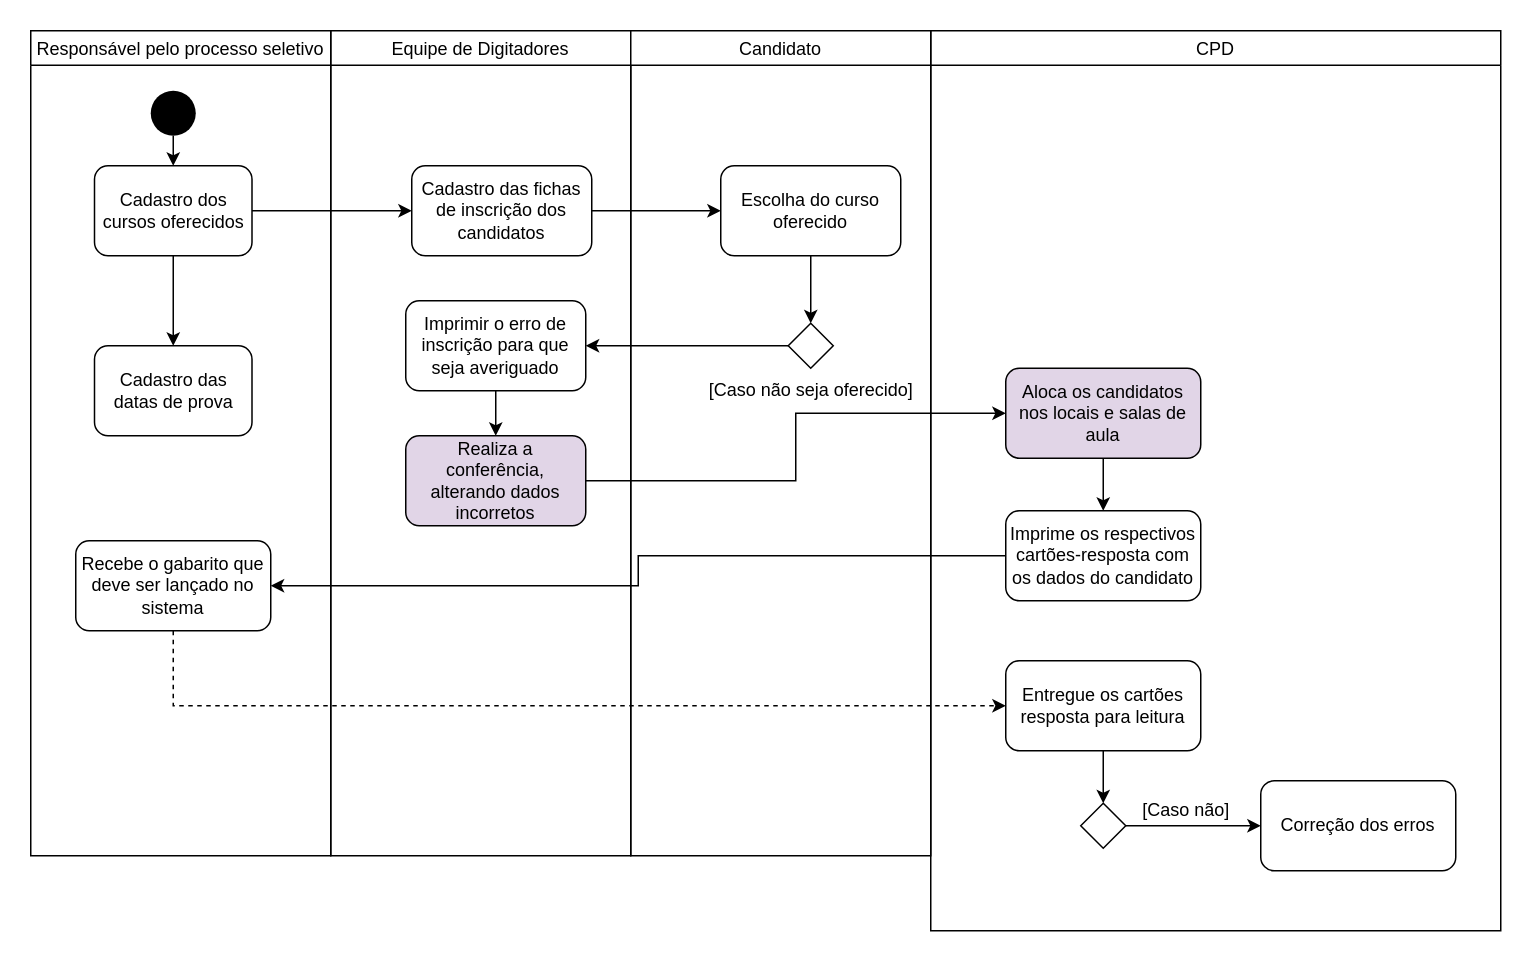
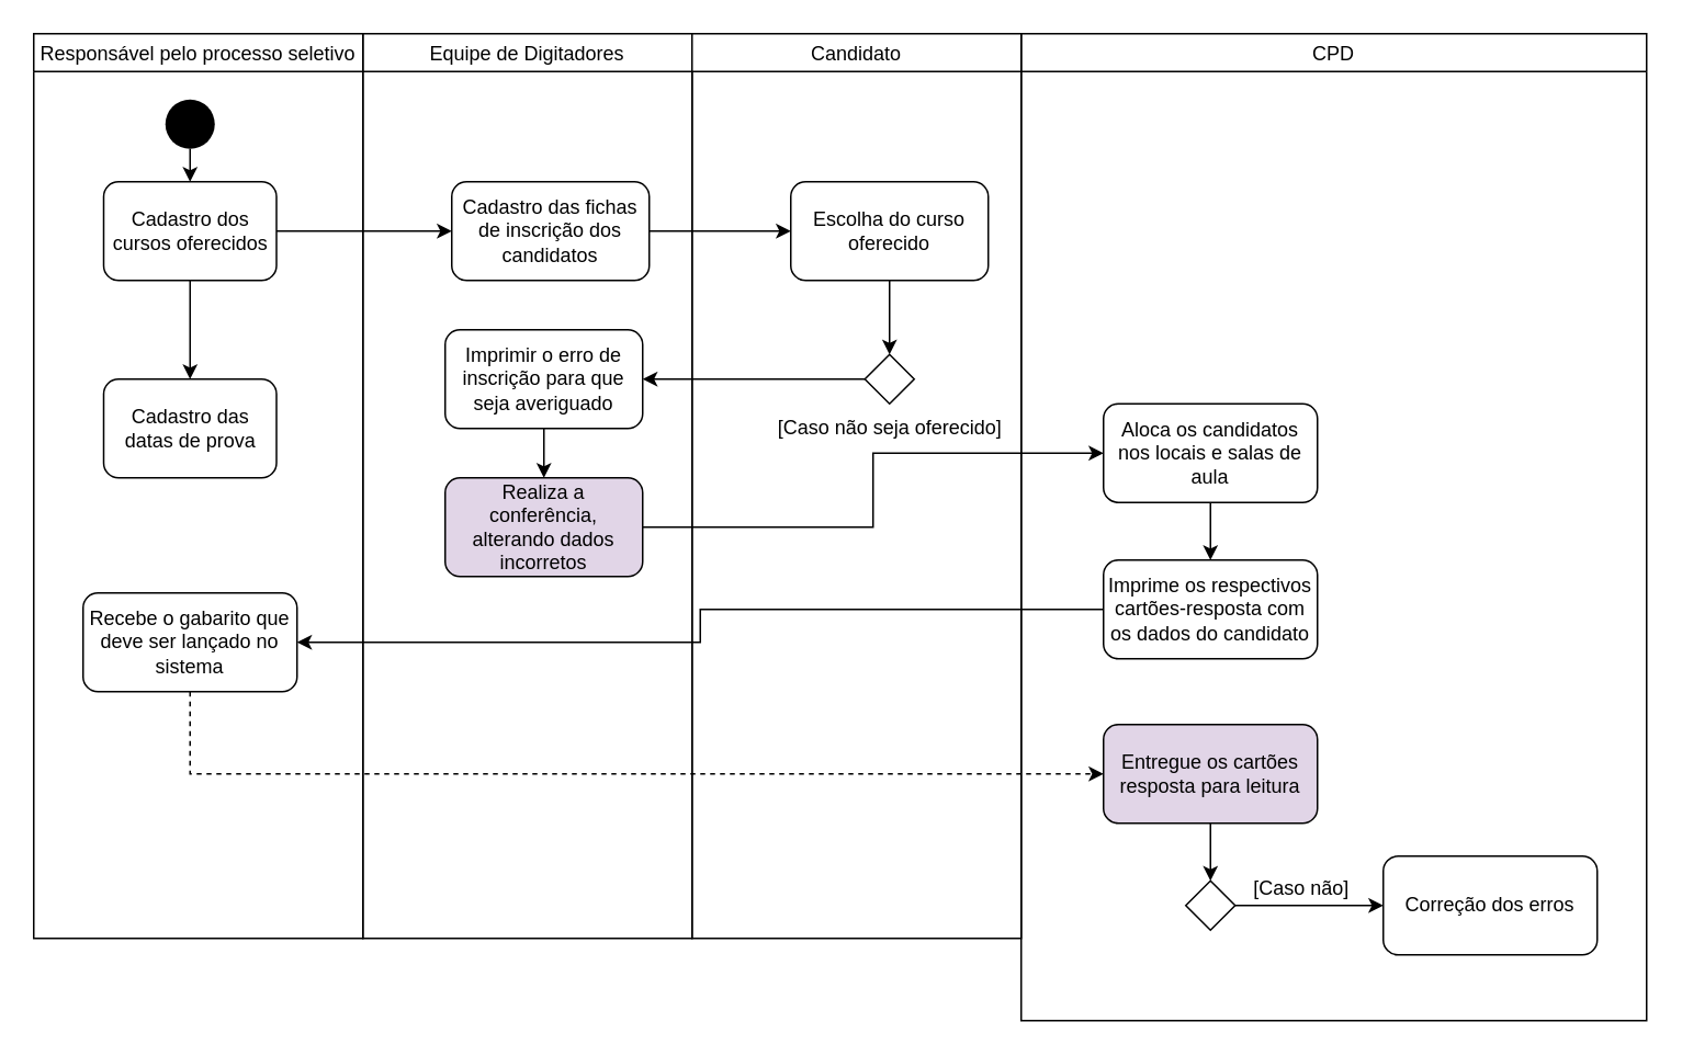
  <mxCell id="0" />
  <mxCell id="1" parent="0" />
  <mxCell id="2" value="Equipe de Digitadores" style="swimlane;fontStyle=0" vertex="1" parent="1"><mxGeometry x="220" y="20" width="200" height="550" as="geometry" /></mxCell>
  <mxCell id="3" value="Cadastro das fichas de inscrição dos candidatos" style="rounded=1;whiteSpace=wrap;html=1;" vertex="1" parent="2"><mxGeometry x="54" y="90" width="120" height="60" as="geometry" /></mxCell>
  <mxCell id="4" style="edgeStyle=orthogonalEdgeStyle;rounded=0;orthogonalLoop=1;jettySize=auto;html=1;" edge="1" parent="2" source="5" target="6"><mxGeometry relative="1" as="geometry" /></mxCell>
  <mxCell id="5" value="Imprimir o erro de inscrição para que seja averiguado" style="rounded=1;whiteSpace=wrap;html=1;" vertex="1" parent="2"><mxGeometry x="50" y="180" width="120" height="60" as="geometry" /></mxCell>
  <mxCell id="6" value="Realiza a conferência, alterando dados incorretos" style="rounded=1;whiteSpace=wrap;html=1;fillColor=#e1d5e7;" vertex="1" parent="2"><mxGeometry x="50" y="270" width="120" height="60" as="geometry" /></mxCell>
  <mxCell id="7" value="Responsável pelo processo seletivo" style="swimlane;fontStyle=0" vertex="1" parent="1"><mxGeometry x="20" y="20" width="200" height="550" as="geometry" /></mxCell>
  <mxCell id="8" style="edgeStyle=orthogonalEdgeStyle;rounded=0;orthogonalLoop=1;jettySize=auto;html=1;exitX=0.5;exitY=1;exitDx=0;exitDy=0;entryX=0.5;entryY=0;entryDx=0;entryDy=0;" edge="1" parent="7" source="9" target="11"><mxGeometry relative="1" as="geometry" /></mxCell>
  <mxCell id="9" value="" style="ellipse;fillColor=#000000;strokeColor=none;" vertex="1" parent="7"><mxGeometry x="80" y="40" width="30" height="30" as="geometry" /></mxCell>
  <mxCell id="10" style="edgeStyle=orthogonalEdgeStyle;rounded=0;orthogonalLoop=1;jettySize=auto;html=1;exitX=0.5;exitY=1;exitDx=0;exitDy=0;entryX=0.5;entryY=0;entryDx=0;entryDy=0;" edge="1" parent="7" source="11" target="12"><mxGeometry relative="1" as="geometry" /></mxCell>
  <mxCell id="11" value="&lt;div&gt;Cadastro dos cursos oferecidos&lt;br&gt;&lt;/div&gt;" style="rounded=1;whiteSpace=wrap;html=1;" vertex="1" parent="7"><mxGeometry x="42.5" y="90" width="105" height="60" as="geometry" /></mxCell>
  <mxCell id="12" value="&lt;div&gt;Cadastro das datas de prova&lt;br&gt;&lt;/div&gt;" style="rounded=1;whiteSpace=wrap;html=1;" vertex="1" parent="7"><mxGeometry x="42.5" y="210" width="105" height="60" as="geometry" /></mxCell>
  <mxCell id="13" value="Recebe o gabarito que deve ser lançado no sistema" style="rounded=1;whiteSpace=wrap;html=1;" vertex="1" parent="7"><mxGeometry x="30" y="340" width="130" height="60" as="geometry" /></mxCell>
  <mxCell id="14" value="CPD" style="swimlane;fontStyle=0" vertex="1" parent="1"><mxGeometry x="620" y="20" width="380" height="600" as="geometry" /></mxCell>
  <mxCell id="15" style="edgeStyle=orthogonalEdgeStyle;rounded=0;orthogonalLoop=1;jettySize=auto;html=1;exitX=0.5;exitY=1;exitDx=0;exitDy=0;entryX=0.5;entryY=0;entryDx=0;entryDy=0;" edge="1" parent="14" source="16" target="17"><mxGeometry relative="1" as="geometry" /></mxCell>
- <mxCell id="16" value="Aloca os candidatos nos locais e salas de aula" style="rounded=1;whiteSpace=wrap;html=1;fillColor=#e1d5e7;" vertex="1" parent="14"><mxGeometry x="50" y="225" width="130" height="60" as="geometry" /></mxCell>
+ <mxCell id="16" value="Aloca os candidatos nos locais e salas de aula" style="rounded=1;whiteSpace=wrap;html=1;" vertex="1" parent="14"><mxGeometry x="50" y="225" width="130" height="60" as="geometry" /></mxCell>
  <mxCell id="17" value="Imprime os respectivos cartões-resposta com os dados do candidato" style="rounded=1;whiteSpace=wrap;html=1;" vertex="1" parent="14"><mxGeometry x="50" y="320" width="130" height="60" as="geometry" /></mxCell>
  <mxCell id="18" style="edgeStyle=orthogonalEdgeStyle;rounded=0;orthogonalLoop=1;jettySize=auto;html=1;entryX=0.5;entryY=0;entryDx=0;entryDy=0;" edge="1" parent="14" source="19" target="21"><mxGeometry relative="1" as="geometry" /></mxCell>
- <mxCell id="19" value="Entregue os cartões resposta para leitura" style="rounded=1;whiteSpace=wrap;html=1;" vertex="1" parent="14"><mxGeometry x="50" y="420" width="130" height="60" as="geometry" /></mxCell>
+ <mxCell id="19" value="Entregue os cartões resposta para leitura" style="rounded=1;whiteSpace=wrap;html=1;fillColor=#e1d5e7;" vertex="1" parent="14"><mxGeometry x="50" y="420" width="130" height="60" as="geometry" /></mxCell>
  <mxCell id="20" style="edgeStyle=orthogonalEdgeStyle;rounded=0;orthogonalLoop=1;jettySize=auto;html=1;exitX=1;exitY=0.5;exitDx=0;exitDy=0;entryX=0;entryY=0.5;entryDx=0;entryDy=0;" edge="1" parent="14" source="21" target="22"><mxGeometry relative="1" as="geometry" /></mxCell>
  <mxCell id="21" value="" style="rhombus;" vertex="1" parent="14"><mxGeometry x="100" y="515" width="30" height="30" as="geometry" /></mxCell>
  <mxCell id="22" value="Correção dos erros" style="rounded=1;whiteSpace=wrap;html=1;" vertex="1" parent="14"><mxGeometry x="220" y="500" width="130" height="60" as="geometry" /></mxCell>
  <mxCell id="23" value="[Caso não]" style="text;html=1;align=center;verticalAlign=middle;resizable=0;points=[];autosize=1;" vertex="1" parent="14"><mxGeometry x="130" y="510" width="80" height="20" as="geometry" /></mxCell>
  <mxCell id="24" value="Candidato" style="swimlane;fontStyle=0" vertex="1" parent="1"><mxGeometry x="420" y="20" width="200" height="550" as="geometry" /></mxCell>
  <mxCell id="25" style="edgeStyle=orthogonalEdgeStyle;rounded=0;orthogonalLoop=1;jettySize=auto;html=1;entryX=0.5;entryY=0;entryDx=0;entryDy=0;" edge="1" parent="24" source="26" target="27"><mxGeometry relative="1" as="geometry" /></mxCell>
  <mxCell id="26" value="Escolha do curso oferecido" style="rounded=1;whiteSpace=wrap;html=1;" vertex="1" parent="24"><mxGeometry x="60" y="90" width="120" height="60" as="geometry" /></mxCell>
  <mxCell id="27" value="" style="rhombus;" vertex="1" parent="24"><mxGeometry x="105" y="195" width="30" height="30" as="geometry" /></mxCell>
  <mxCell id="28" value="[Caso não seja oferecido]" style="text;html=1;align=center;verticalAlign=middle;resizable=0;points=[];autosize=1;" vertex="1" parent="24"><mxGeometry x="45" y="230" width="150" height="20" as="geometry" /></mxCell>
  <mxCell id="29" style="edgeStyle=orthogonalEdgeStyle;rounded=0;orthogonalLoop=1;jettySize=auto;html=1;exitX=1;exitY=0.5;exitDx=0;exitDy=0;" edge="1" parent="1" source="11" target="3"><mxGeometry relative="1" as="geometry" /></mxCell>
  <mxCell id="30" style="edgeStyle=orthogonalEdgeStyle;rounded=0;orthogonalLoop=1;jettySize=auto;html=1;exitX=1;exitY=0.5;exitDx=0;exitDy=0;entryX=0;entryY=0.5;entryDx=0;entryDy=0;" edge="1" parent="1" source="3" target="26"><mxGeometry relative="1" as="geometry" /></mxCell>
  <mxCell id="31" style="edgeStyle=orthogonalEdgeStyle;rounded=0;orthogonalLoop=1;jettySize=auto;html=1;exitX=1;exitY=0.5;exitDx=0;exitDy=0;" edge="1" parent="1" source="6" target="16"><mxGeometry relative="1" as="geometry" /></mxCell>
  <mxCell id="32" style="edgeStyle=orthogonalEdgeStyle;rounded=0;orthogonalLoop=1;jettySize=auto;html=1;entryX=1;entryY=0.5;entryDx=0;entryDy=0;" edge="1" parent="1" source="27" target="5"><mxGeometry relative="1" as="geometry" /></mxCell>
  <mxCell id="33" style="edgeStyle=orthogonalEdgeStyle;rounded=0;orthogonalLoop=1;jettySize=auto;html=1;" edge="1" parent="1" source="17" target="13"><mxGeometry relative="1" as="geometry" /></mxCell>
  <mxCell id="34" style="edgeStyle=orthogonalEdgeStyle;rounded=0;orthogonalLoop=1;jettySize=auto;html=1;exitX=0.5;exitY=1;exitDx=0;exitDy=0;entryX=0;entryY=0.5;entryDx=0;entryDy=0;dashed=1;" edge="1" parent="1" source="13" target="19"><mxGeometry relative="1" as="geometry" /></mxCell>
